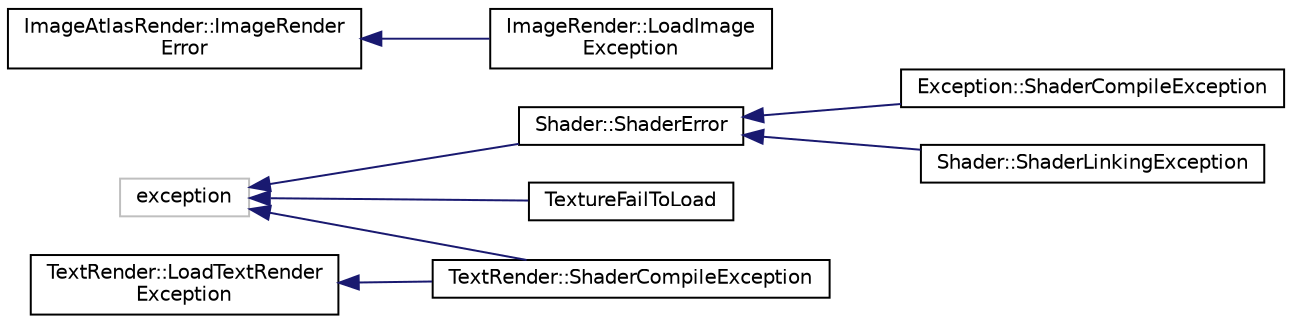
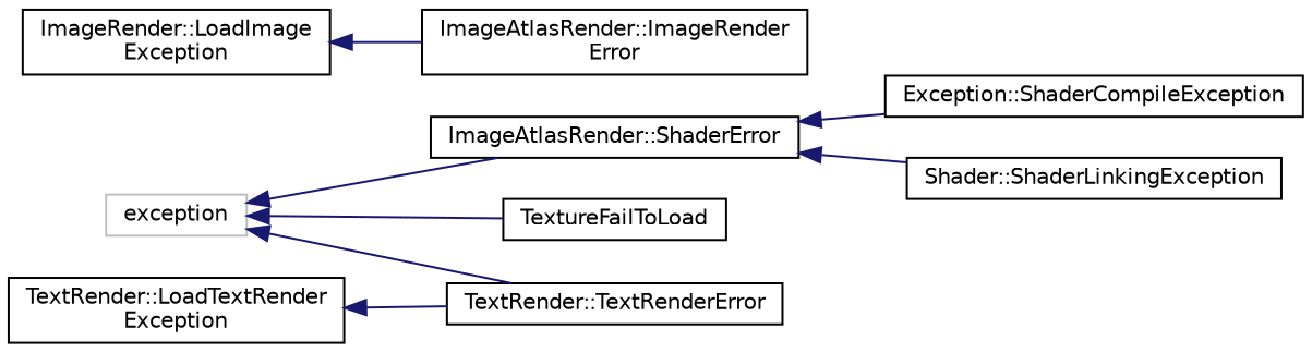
  digraph {
    rankdir=LR
    node [color=black fillcolor=white fontname=Helvetica fontsize=10 shape=record style=filled]
    edge [color=midnightblue dir=back fontname=Helvetica fontsize=10 labelfontname=Helvetica labelfontsize=10 style=solid]
    n1 [color=grey75 height=0.2 label=exception width=0.4]
-   n2 [height=0.2 label="Shader::ShaderError" width=0.4]
-   n3 [height=0.2 label="TextRender::ShaderCompileException" width=0.4]
+   n2 [height=0.2 label="ImageAtlasRender::ShaderError" width=0.4]
+   n3 [height=0.2 label="TextRender::TextRenderError" width=0.4]
    n4 [height=0.2 label=TextureFailToLoad width=0.4]
    n5 [height=0.2 label="ImageAtlasRender::ImageRender\lError" width=0.4]
    n6 [height=0.2 label="ImageRender::LoadImage\lException" width=0.4]
    n7 [height=0.2 label="Exception::ShaderCompileException" width=0.4]
    n8 [height=0.2 label="Shader::ShaderLinkingException" width=0.4]
    n9 [height=0.2 label="TextRender::LoadTextRender\lException" width=0.4]
    n1 -> n2
    n1 -> n3
    n1 -> n4
    n2 -> n7
    n2 -> n8
-   n5 -> n6
+   n6 -> n5
    n9 -> n3
  }
